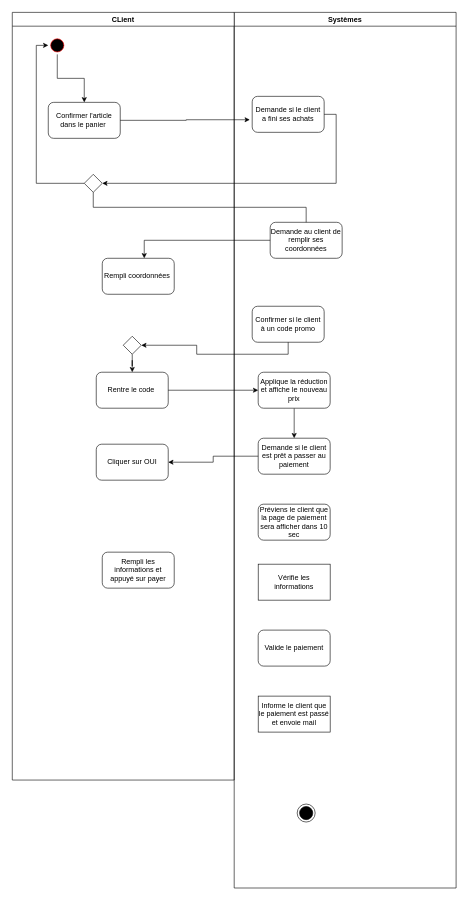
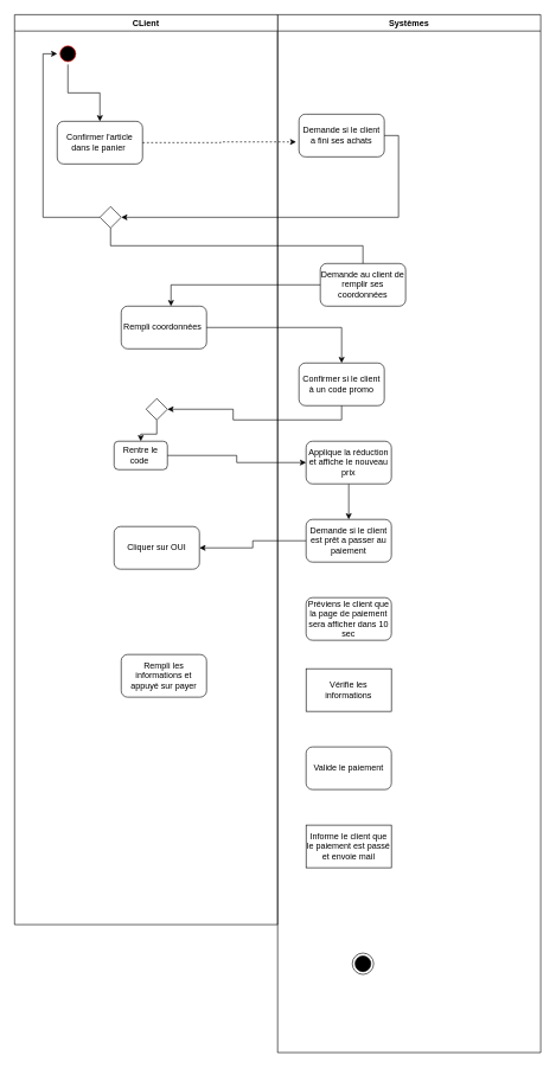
  <mxCell id="0" />
  <mxCell id="1" parent="0" />
  <mxCell id="2" value="Systèmes" style="swimlane;whiteSpace=wrap;html=1;" parent="1" vertex="1"><mxGeometry x="390" y="20" width="370" height="1460" as="geometry" /></mxCell>
  <mxCell id="3" value="Demande si le client a fini ses achats" style="rounded=1;whiteSpace=wrap;html=1;" vertex="1" parent="2"><mxGeometry x="30" y="140" width="120" height="60" as="geometry" /></mxCell>
  <mxCell id="4" value="Confirmer si le client à un code promo" style="rounded=1;whiteSpace=wrap;html=1;" vertex="1" parent="2"><mxGeometry x="30" y="490" width="120" height="60" as="geometry" /></mxCell>
  <mxCell id="5" style="edgeStyle=orthogonalEdgeStyle;rounded=0;orthogonalLoop=1;jettySize=auto;html=1;" edge="1" parent="2" source="6" target="8"><mxGeometry relative="1" as="geometry" /></mxCell>
  <mxCell id="6" value="Applique la réduction et affiche le nouveau prix" style="rounded=1;whiteSpace=wrap;html=1;" vertex="1" parent="2"><mxGeometry x="40" y="600" width="120" height="60" as="geometry" /></mxCell>
  <mxCell id="7" value="Demande au client de remplir ses coordonnées" style="rounded=1;whiteSpace=wrap;html=1;" vertex="1" parent="2"><mxGeometry x="60" y="350" width="120" height="60" as="geometry" /></mxCell>
  <mxCell id="8" value="Demande si le client est prêt a passer au paiement" style="rounded=1;whiteSpace=wrap;html=1;" vertex="1" parent="2"><mxGeometry x="40" y="710" width="120" height="60" as="geometry" /></mxCell>
  <mxCell id="9" value="Préviens le client que la page de paiement sera afficher dans 10 sec" style="rounded=1;whiteSpace=wrap;html=1;" vertex="1" parent="2"><mxGeometry x="40" y="820" width="120" height="60" as="geometry" /></mxCell>
  <mxCell id="10" value="Vérifie les informations" style="rounded=0;whiteSpace=wrap;html=1;" vertex="1" parent="2"><mxGeometry x="40" y="920" width="120" height="60" as="geometry" /></mxCell>
  <mxCell id="11" value="Valide le paiement" style="rounded=1;whiteSpace=wrap;html=1;" vertex="1" parent="2"><mxGeometry x="40" y="1030" width="120" height="60" as="geometry" /></mxCell>
  <mxCell id="12" value="Informe le client que le paiement est passé et envoie mail" style="rounded=0;whiteSpace=wrap;html=1;" vertex="1" parent="2"><mxGeometry x="40" y="1140" width="120" height="60" as="geometry" /></mxCell>
  <mxCell id="13" value="" style="ellipse;html=1;shape=endState;fillColor=strokeColor;" vertex="1" parent="2"><mxGeometry x="105" y="1320" width="30" height="30" as="geometry" /></mxCell>
  <mxCell id="14" value="CLient" style="swimlane;whiteSpace=wrap;html=1;" vertex="1" parent="1"><mxGeometry x="20" y="20" width="370" height="1280" as="geometry" /></mxCell>
  <mxCell id="15" style="edgeStyle=orthogonalEdgeStyle;rounded=0;orthogonalLoop=1;jettySize=auto;html=1;exitX=0.5;exitY=1;exitDx=0;exitDy=0;" edge="1" parent="14" source="16" target="17"><mxGeometry relative="1" as="geometry" /></mxCell>
  <mxCell id="16" value="" style="ellipse;html=1;shape=startState;fillColor=#000000;strokeColor=#ff0000;" vertex="1" parent="14"><mxGeometry x="60" y="40" width="30" height="30" as="geometry" /></mxCell>
  <mxCell id="17" value="Confirmer l'article dans le panier&amp;nbsp;" style="rounded=1;whiteSpace=wrap;html=1;" vertex="1" parent="14"><mxGeometry x="60" y="150" width="120" height="60" as="geometry" /></mxCell>
  <mxCell id="18" style="edgeStyle=orthogonalEdgeStyle;rounded=0;orthogonalLoop=1;jettySize=auto;html=1;entryX=0;entryY=0.5;entryDx=0;entryDy=0;" edge="1" parent="14" source="19" target="16"><mxGeometry relative="1" as="geometry" /></mxCell>
  <mxCell id="19" value="" style="rhombus;" vertex="1" parent="14"><mxGeometry x="120" y="270" width="30" height="30" as="geometry" /></mxCell>
- <mxCell id="20" value="Rentre le code&amp;nbsp;" style="rounded=1;whiteSpace=wrap;html=1;" vertex="1" parent="14"><mxGeometry x="140" y="600" width="120" height="60" as="geometry" /></mxCell>
+ <mxCell id="20" value="Rentre le code&amp;nbsp;" style="rounded=1;whiteSpace=wrap;html=1;" vertex="1" parent="14"><mxGeometry x="140" y="600" width="75" height="40" as="geometry" /></mxCell>
  <mxCell id="21" style="edgeStyle=orthogonalEdgeStyle;rounded=0;orthogonalLoop=1;jettySize=auto;html=1;exitX=0.5;exitY=1;exitDx=0;exitDy=0;" edge="1" parent="14" source="22" target="20"><mxGeometry relative="1" as="geometry" /></mxCell>
  <mxCell id="22" value="" style="rhombus;" vertex="1" parent="14"><mxGeometry x="185" y="540" width="30" height="30" as="geometry" /></mxCell>
  <mxCell id="23" value="Rempli coordonnées&amp;nbsp;" style="rounded=1;whiteSpace=wrap;html=1;" vertex="1" parent="14"><mxGeometry x="150" y="410" width="120" height="60" as="geometry" /></mxCell>
  <mxCell id="24" value="Cliquer sur OUI" style="rounded=1;whiteSpace=wrap;html=1;" vertex="1" parent="14"><mxGeometry x="140" y="720" width="120" height="60" as="geometry" /></mxCell>
  <mxCell id="25" value="Rempli les informations et appuyé sur payer" style="rounded=1;whiteSpace=wrap;html=1;" vertex="1" parent="14"><mxGeometry x="150" y="900" width="120" height="60" as="geometry" /></mxCell>
- <mxCell id="26" style="edgeStyle=orthogonalEdgeStyle;rounded=0;orthogonalLoop=1;jettySize=auto;html=1;exitX=1;exitY=0.5;exitDx=0;exitDy=0;entryX=-0.033;entryY=0.65;entryDx=0;entryDy=0;entryPerimeter=0;" edge="1" parent="1" source="17" target="3"><mxGeometry relative="1" as="geometry" /></mxCell>
+ <mxCell id="26" style="edgeStyle=orthogonalEdgeStyle;rounded=0;orthogonalLoop=1;jettySize=auto;html=1;exitX=1;exitY=0.5;exitDx=0;exitDy=0;entryX=-0.033;entryY=0.65;entryDx=0;entryDy=0;entryPerimeter=0;dashed=1;" edge="1" parent="1" source="17" target="3"><mxGeometry relative="1" as="geometry" /></mxCell>
  <mxCell id="27" style="edgeStyle=orthogonalEdgeStyle;rounded=0;orthogonalLoop=1;jettySize=auto;html=1;exitX=1;exitY=0.5;exitDx=0;exitDy=0;entryX=1;entryY=0.5;entryDx=0;entryDy=0;" edge="1" parent="1" source="3" target="19"><mxGeometry relative="1" as="geometry" /></mxCell>
  <mxCell id="28" style="edgeStyle=orthogonalEdgeStyle;rounded=0;orthogonalLoop=1;jettySize=auto;html=1;exitX=1;exitY=0.5;exitDx=0;exitDy=0;" edge="1" parent="1" source="20" target="6"><mxGeometry relative="1" as="geometry" /></mxCell>
  <mxCell id="29" style="edgeStyle=orthogonalEdgeStyle;rounded=0;orthogonalLoop=1;jettySize=auto;html=1;entryX=1;entryY=0.5;entryDx=0;entryDy=0;exitX=0.5;exitY=1;exitDx=0;exitDy=0;" edge="1" parent="1" source="4" target="22"><mxGeometry relative="1" as="geometry" /></mxCell>
  <mxCell id="30" value="" style="edgeStyle=orthogonalEdgeStyle;rounded=0;orthogonalLoop=1;jettySize=auto;html=1;exitX=0.5;exitY=1;exitDx=0;exitDy=0;entryX=0.5;entryY=0;entryDx=0;entryDy=0;endArrow=none;" edge="1" parent="1" source="19" target="7"><mxGeometry relative="1" as="geometry"><mxPoint x="155" y="320" as="sourcePoint" /><mxPoint x="480" y="510" as="targetPoint" /></mxGeometry></mxCell>
  <mxCell id="31" style="edgeStyle=orthogonalEdgeStyle;rounded=0;orthogonalLoop=1;jettySize=auto;html=1;" edge="1" parent="1" source="7" target="23"><mxGeometry relative="1" as="geometry"><Array as="points"><mxPoint x="240" y="400" /></Array></mxGeometry></mxCell>
+ <mxCell id="32" style="edgeStyle=orthogonalEdgeStyle;rounded=0;orthogonalLoop=1;jettySize=auto;html=1;" edge="1" parent="1" source="23" target="4"><mxGeometry relative="1" as="geometry" /></mxCell>
  <mxCell id="33" style="edgeStyle=orthogonalEdgeStyle;rounded=0;orthogonalLoop=1;jettySize=auto;html=1;" edge="1" parent="1" source="8" target="24"><mxGeometry relative="1" as="geometry" /></mxCell>
